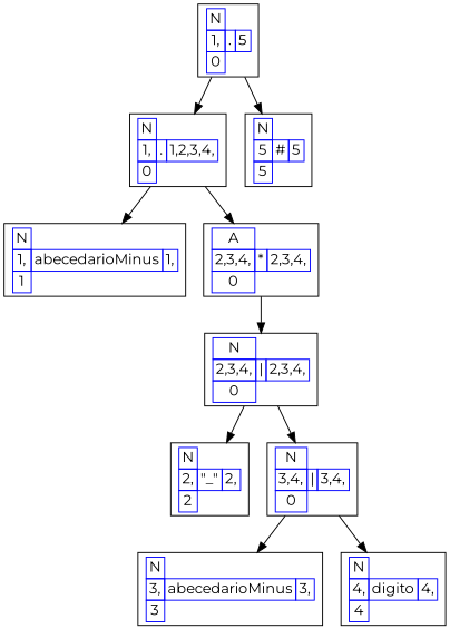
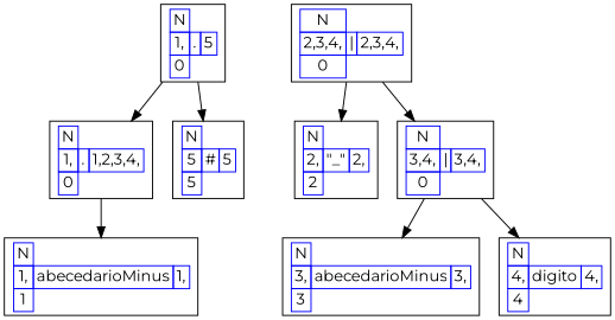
  digraph {
    concentrate=true
    rankdir=UD
    fontname=Montserrat
    node [shape=box fontname=Montserrat]
    edge [fontname=Montserrat]
    n1 [label=< <table border='0' cellborder='1' color='blue' cellspacing='0'> <tr><td>N</td></tr> <tr><td>1,</td><td>.</td><td>5</td></tr> <tr><td>0</td></tr> </table> >]
    n2 [label=< <table border='0' cellborder='1' color='blue' cellspacing='0'> <tr><td>N</td></tr> <tr><td>1,</td><td>.</td><td>1,2,3,4,</td></tr> <tr><td>0</td></tr> </table> >]
    n3 [label=< <table border='0' cellborder='1' color='blue' cellspacing='0'> <tr><td>N</td></tr> <tr><td>5</td><td>#</td><td>5</td></tr> <tr><td>5</td></tr> </table> >]
    n4 [label=< <table border='0' cellborder='1' color='blue' cellspacing='0'> <tr><td>N</td></tr> <tr><td>1,</td><td>abecedarioMinus</td><td>1,</td></tr> <tr><td>1</td></tr> </table> >]
-   n5 [label=< <table border='0' cellborder='1' color='blue' cellspacing='0'> <tr><td>A</td></tr> <tr><td>2,3,4,</td><td>*</td><td>2,3,4,</td></tr> <tr><td>0</td></tr> </table> >]
    n6 [label=< <table border='0' cellborder='1' color='blue' cellspacing='0'> <tr><td>N</td></tr> <tr><td>2,3,4,</td><td>|</td><td>2,3,4,</td></tr> <tr><td>0</td></tr> </table> >]
    n7 [label=< <table border='0' cellborder='1' color='blue' cellspacing='0'> <tr><td>N</td></tr> <tr><td>2,</td><td>"_"</td><td>2,</td></tr> <tr><td>2</td></tr> </table> >]
    n8 [label=< <table border='0' cellborder='1' color='blue' cellspacing='0'> <tr><td>N</td></tr> <tr><td>3,4,</td><td>|</td><td>3,4,</td></tr> <tr><td>0</td></tr> </table> >]
    n9 [label=< <table border='0' cellborder='1' color='blue' cellspacing='0'> <tr><td>N</td></tr> <tr><td>3,</td><td>abecedarioMinus</td><td>3,</td></tr> <tr><td>3</td></tr> </table> >]
    n10 [label=< <table border='0' cellborder='1' color='blue' cellspacing='0'> <tr><td>N</td></tr> <tr><td>4,</td><td>digito</td><td>4,</td></tr> <tr><td>4</td></tr> </table> >]
    n1 -> n2
    n1 -> n3
    n2 -> n4
-   n2 -> n5
-   n5 -> n6
    n6 -> n7
    n6 -> n8
    n8 -> n9
    n8 -> n10
  }
